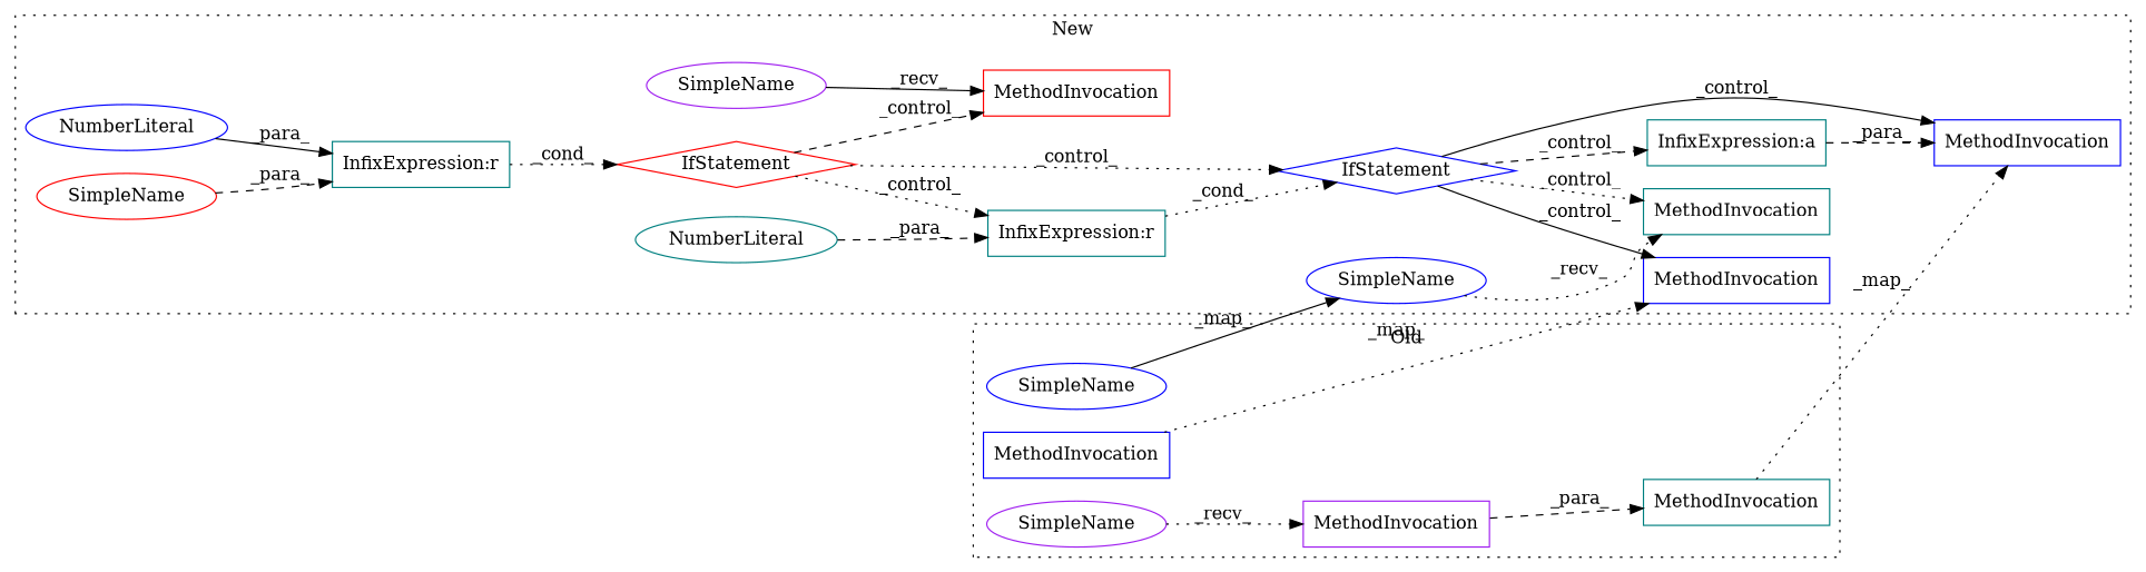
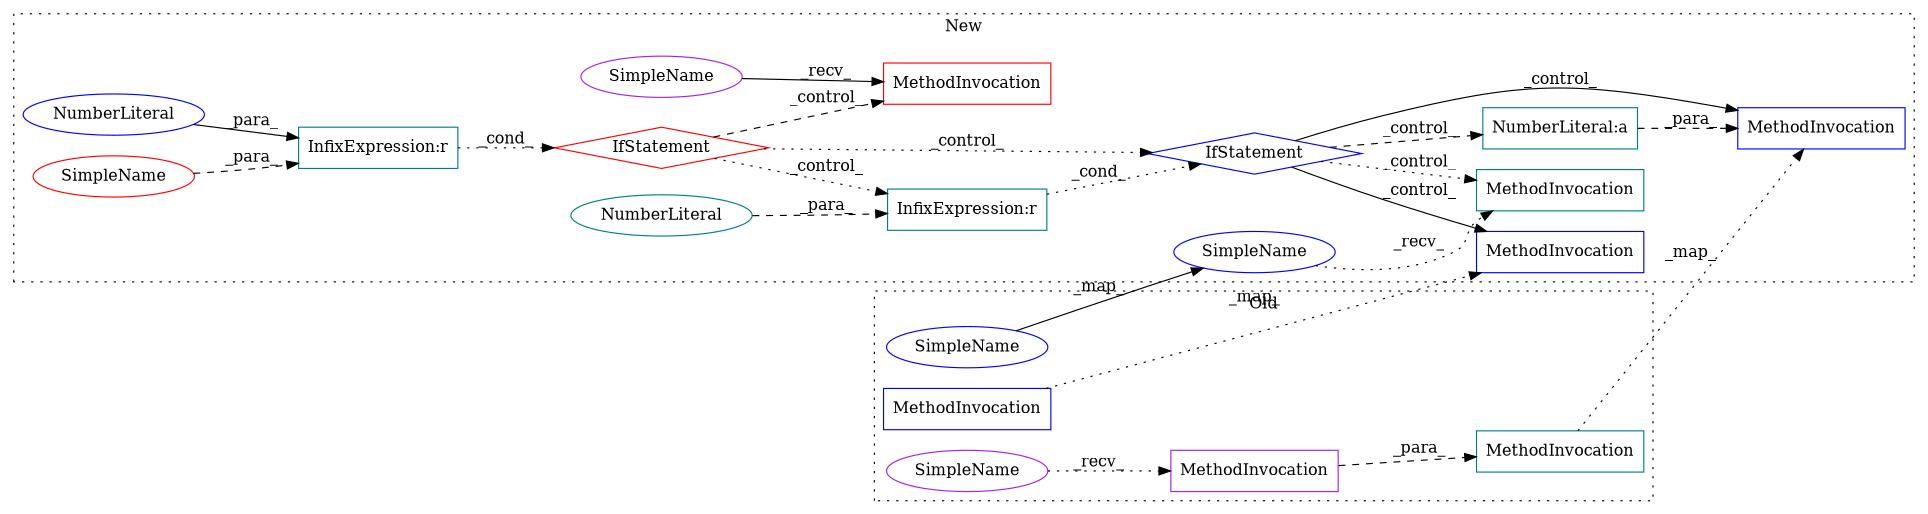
  digraph {
    rankdir=LR
    node [a=32 l=3 shape=box color=blue]
    edge [style=dotted]
    n1 [l=7 label=MethodInvocation s=10736 color=purple]
    n2 [l="8,1" label=MethodInvocation s="10903,10912"]
    n3 [l="5,1" label=MethodInvocation s="10724,10801" color=teal]
    n4 [a=42 l=6 label=SimpleName s=10729 shape=ellipse color=purple]
    n5 [a=42 l=6 label=SimpleName s=10631 shape=ellipse]
    n6 [a=25 l="4,2" label=IfStatement s="13460,13479" shape=diamond color=red]
    n7 [a=25 l="9,2" label=IfStatement s="13677,13701" shape=diamond]
    n8 [l=9 label=MethodInvocation s=13590 color=red]
    n9 [l="5,1" label=MethodInvocation s="13921,14013"]
    n10 [l="8,1" label=MethodInvocation s="13775,13784"]
    n11 [l=9 label=MethodInvocation s=13729 color=teal]
    n12 [a=34 l=1 label=NumberLiteral s=13700 shape=ellipse color=teal]
    n13 [a=34 l=1 label=NumberLiteral s=13478 shape=ellipse]
    n14 [a=42 label=SimpleName s=13586 shape=ellipse color=purple]
    n15 [a=42 label=SimpleName s=13725 shape=ellipse]
    n16 [a=42 l=10 label=SimpleName s=13464 shape=ellipse color=red]
-   n17 [a=27 label="InfixExpression:a" s=14007 color=teal]
+   n17 [a=27 label="NumberLiteral:a" s=14007 color=teal]
    n18 [a=27 l=4 label="InfixExpression:r" s=13696 color=teal]
    n19 [a=27 l=4 label="InfixExpression:r" s=13474 color=teal]
    subgraph cluster_1 {
      label=Old
      style=dotted
      n1
      n2
      n3
      n4
      n5
    }
    subgraph cluster_2 {
      label=New
      style=dotted
      n6
      n7
      n8
      n9
      n10
      n11
      n12
      n13
      n14
      n15
      n16
      n17
      n18
      n19
    }
    n1 -> n3 [label=_para_ style=dashed]
    n2 -> n10 [label=_map_]
    n3 -> n9 [label=_map_]
    n4 -> n1 [label=_recv_]
    n5 -> n15 [label=_map_ style=solid]
    n6 -> n7 [label=_control_]
    n6 -> n8 [label=_control_ style=dashed]
    n6 -> n18 [label=_control_]
    n7 -> n9 [label=_control_ style=solid]
    n7 -> n10 [label=_control_ style=solid]
    n7 -> n11 [label=_control_]
    n7 -> n17 [label=_control_ style=dashed]
    n12 -> n18 [label=_para_ style=dashed]
    n13 -> n19 [label=_para_ style=solid]
    n14 -> n8 [label=_recv_ style=solid]
    n15 -> n11 [label=_recv_]
    n16 -> n19 [label=_para_ style=dashed]
    n17 -> n9 [label=_para_ style=dashed]
    n18 -> n7 [label=_cond_]
    n19 -> n6 [label=_cond_]
  }
